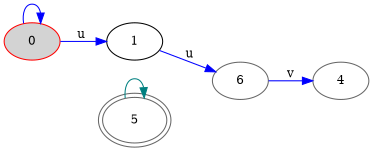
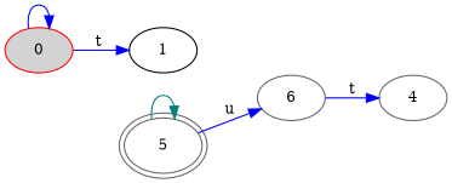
  digraph {
    rankdir=LR
    node [color=gray40 fillcolor=white fontsize=12 peripheries=1 shape=ellipse style=filled]
    edge [color=blue fontsize=12]
    0 [color=red fillcolor="#d3d3d3ff"]
    1 [color=black]
    n3 [label=6]
    5 [peripheries=2]
    4
    0 -> 0
-   0 -> 1 [label=u]
-   1 -> n3 [label=u]
-   n3 -> 4 [label=v]
+   0 -> 1 [label=t]
+   5 -> n3 [label=u]
+   n3 -> 4 [label=t]
    5 -> 5 [color=teal]
  }
